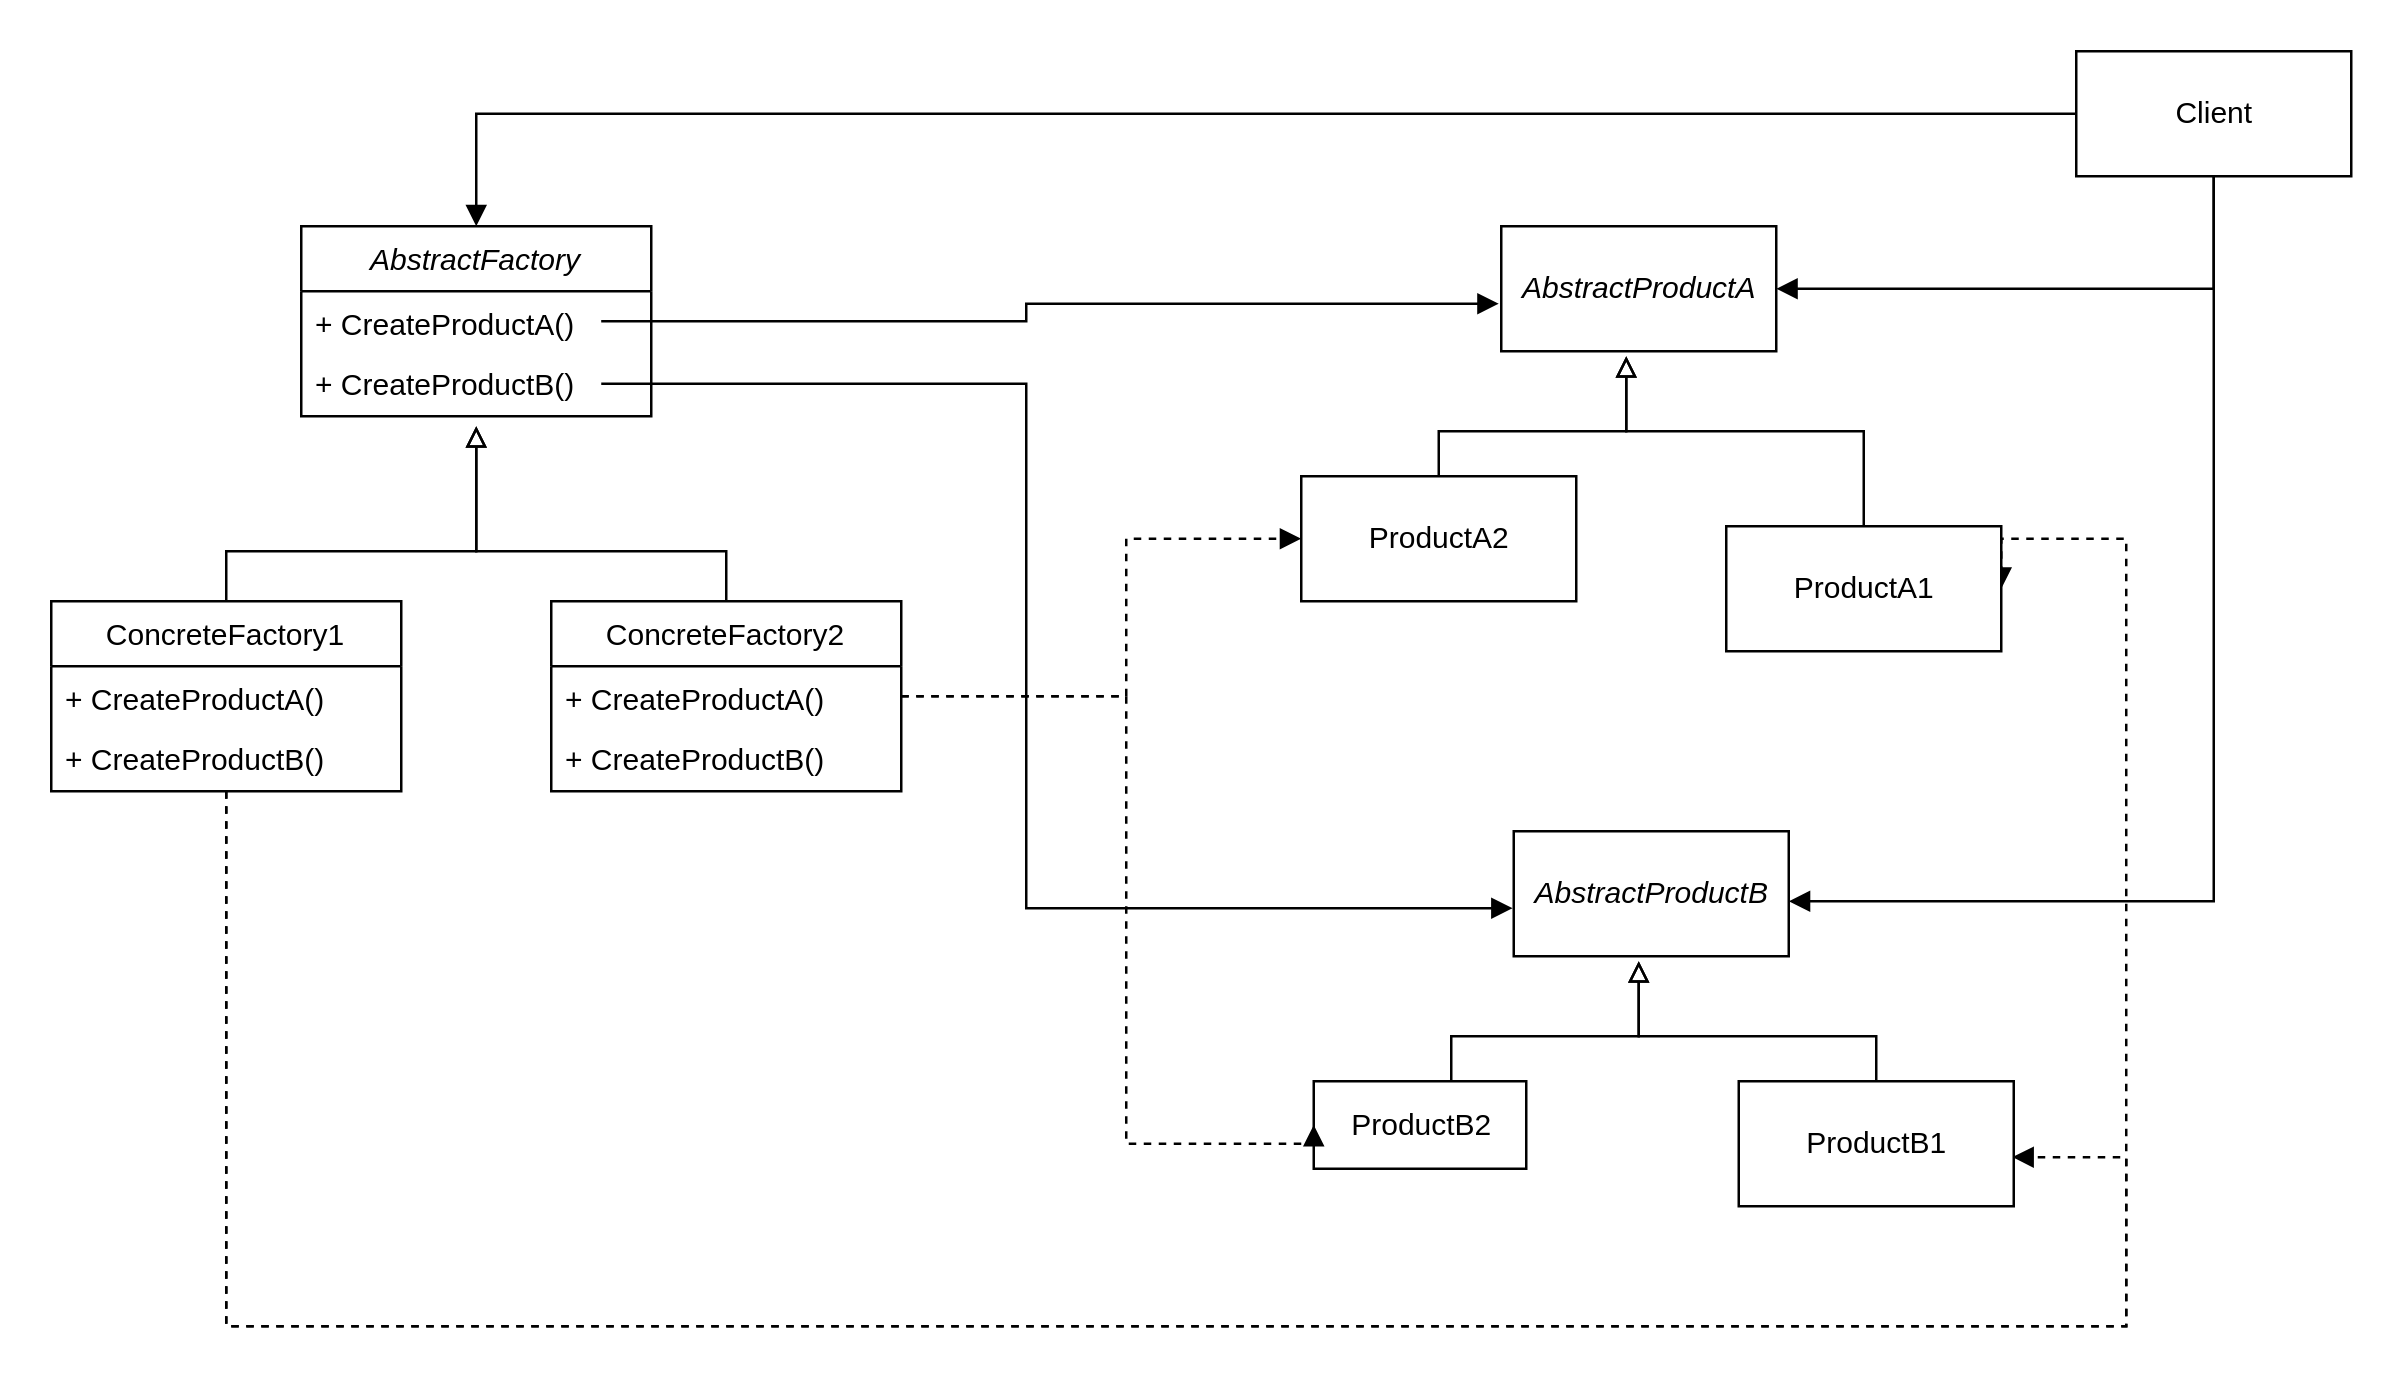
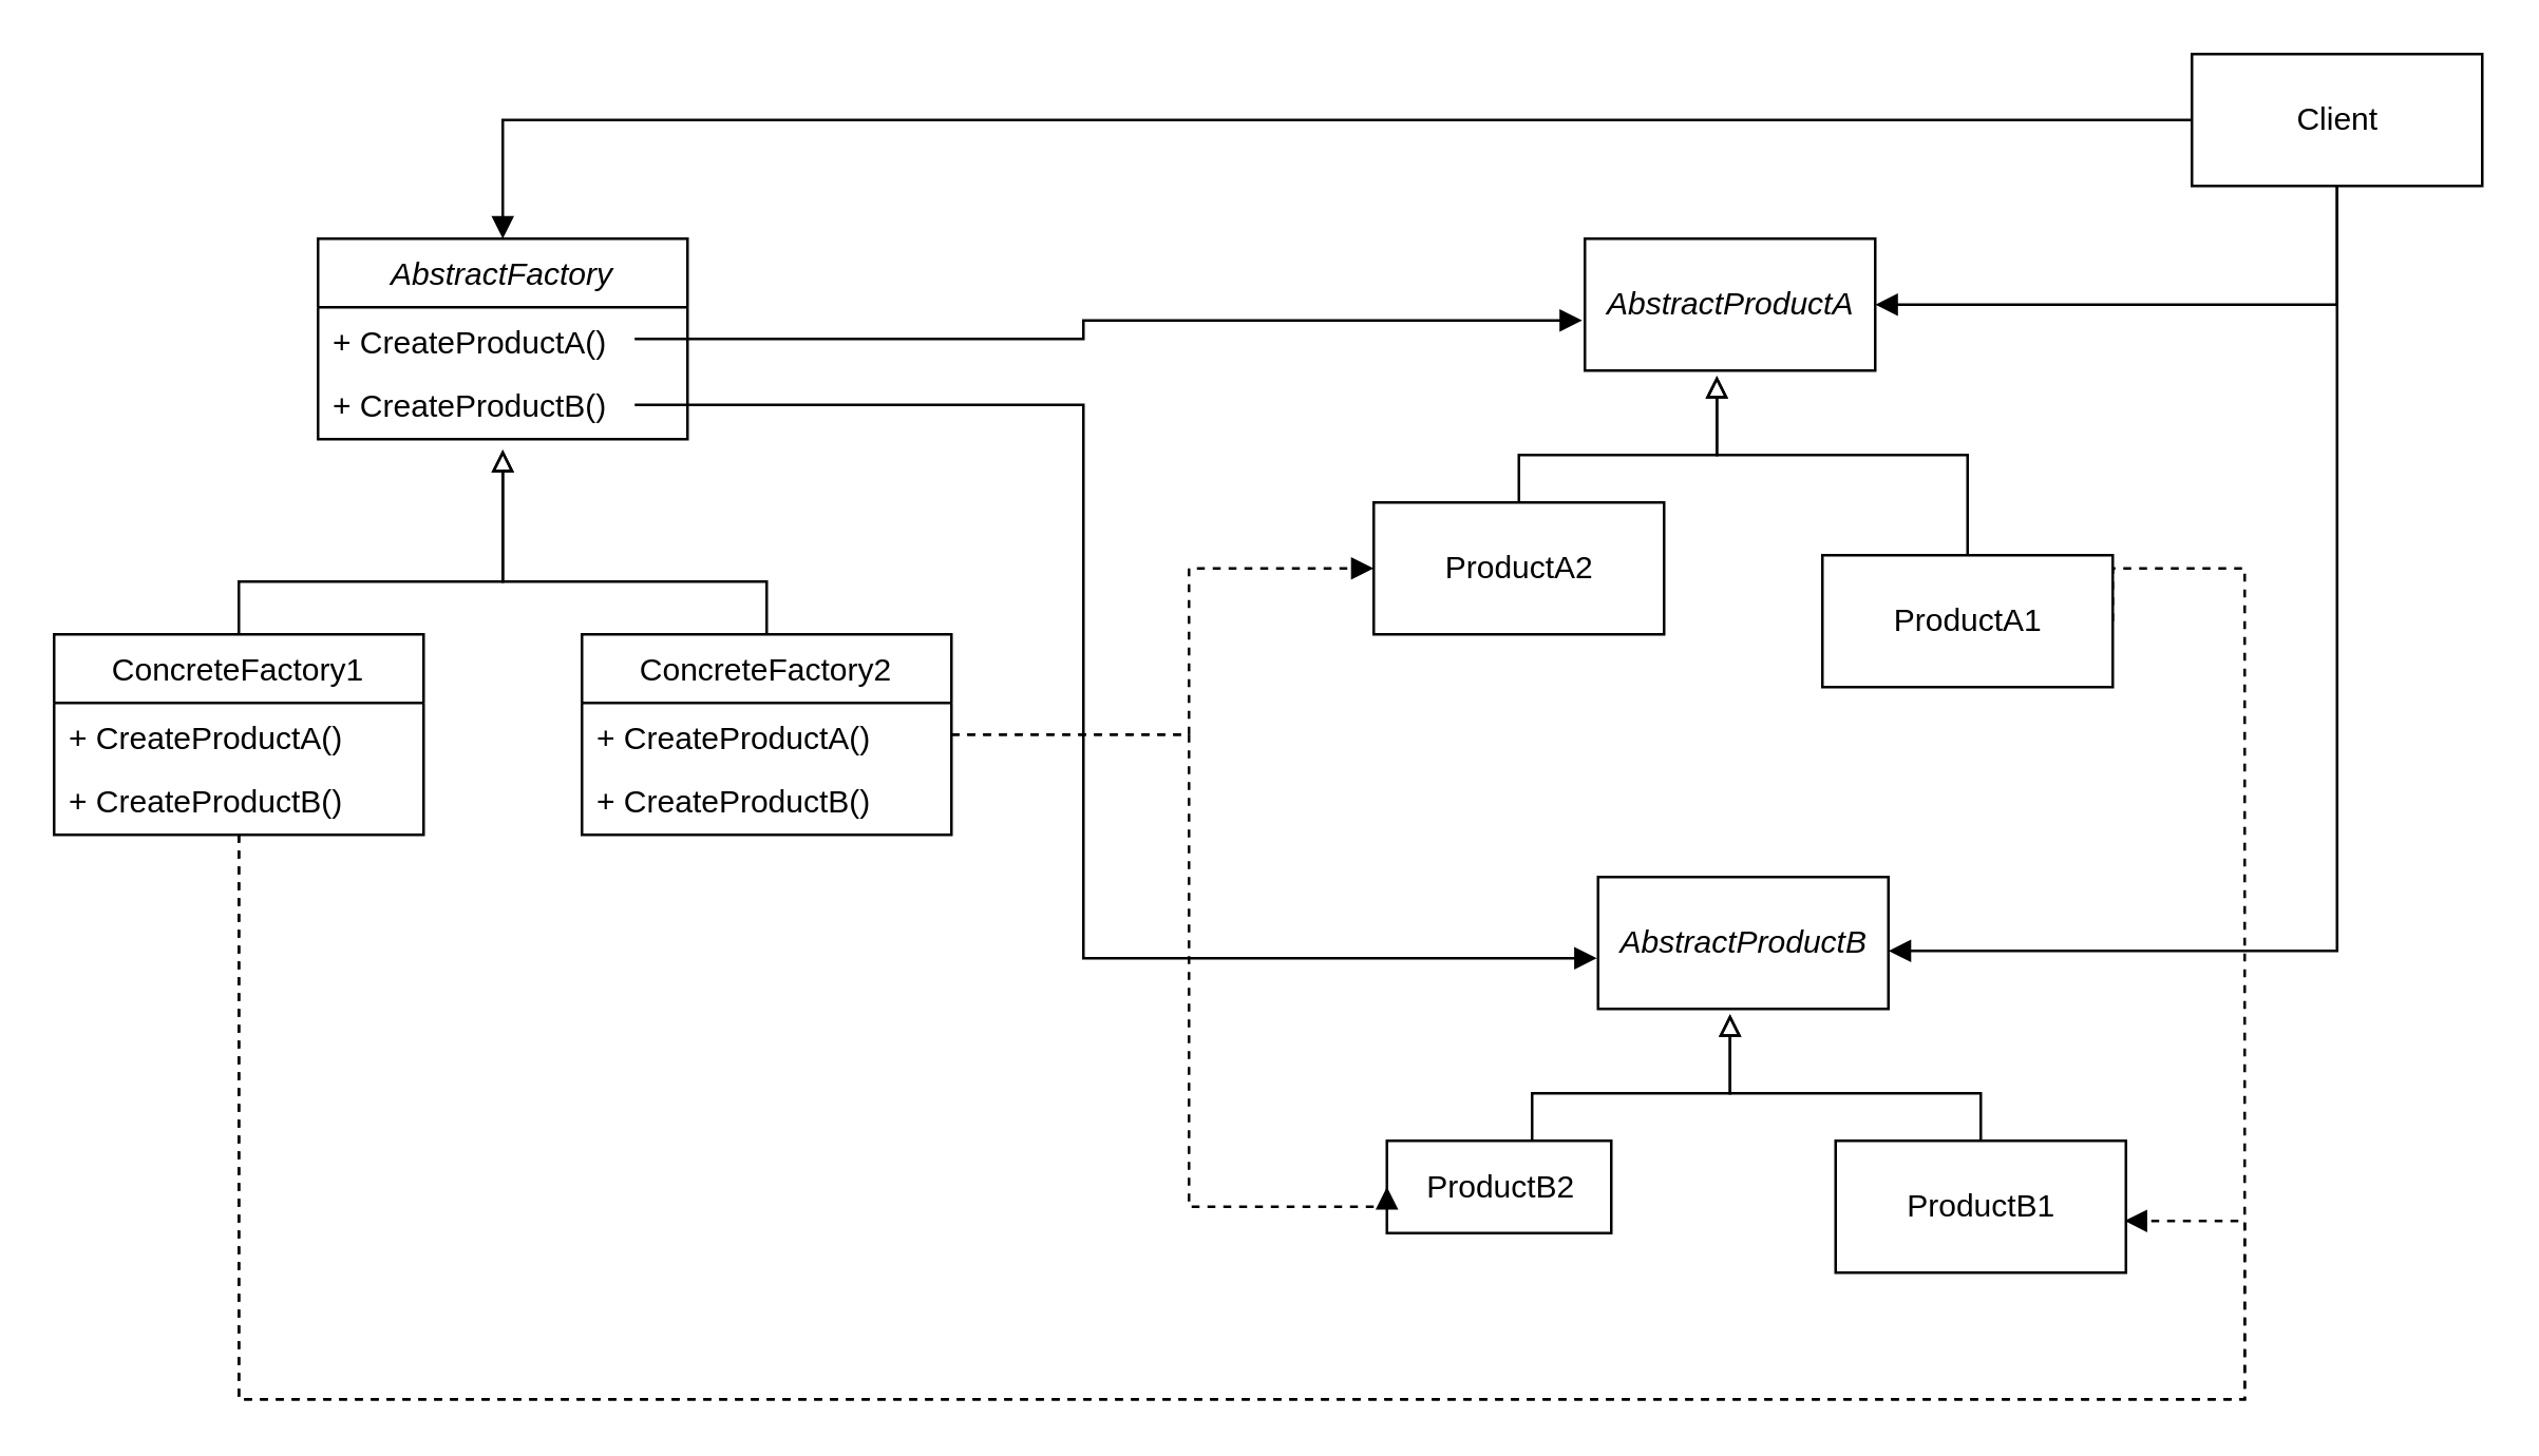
  <mxCell id="0" />
  <mxCell id="1" parent="0" />
  <mxCell id="2" style="edgeStyle=orthogonalEdgeStyle;rounded=0;orthogonalLoop=1;jettySize=auto;html=1;endArrow=block;endFill=1;fontFamily=Times New Roman;exitX=0.857;exitY=0.5;exitDx=0;exitDy=0;exitPerimeter=0;" edge="1" parent="1" source="5"><mxGeometry relative="1" as="geometry"><mxPoint x="599" y="121" as="targetPoint" /><Array as="points"><mxPoint x="410" y="128" /><mxPoint x="410" y="121" /></Array></mxGeometry></mxCell>
  <mxCell id="3" style="edgeStyle=orthogonalEdgeStyle;rounded=0;orthogonalLoop=1;jettySize=auto;html=1;entryX=-0.004;entryY=0.616;entryDx=0;entryDy=0;entryPerimeter=0;endArrow=block;endFill=1;fontFamily=Times New Roman;" edge="1" parent="1" target="23"><mxGeometry relative="1" as="geometry"><mxPoint x="240" y="153" as="sourcePoint" /><Array as="points"><mxPoint x="240" y="153" /><mxPoint x="410" y="153" /><mxPoint x="410" y="363" /></Array></mxGeometry></mxCell>
  <mxCell id="4" value="AbstractFactory" style="swimlane;fontStyle=2;childLayout=stackLayout;horizontal=1;startSize=26;fillColor=none;horizontalStack=0;resizeParent=1;resizeParentMax=0;resizeLast=0;collapsible=1;marginBottom=0;" vertex="1" parent="1"><mxGeometry x="120" y="90" width="140" height="76" as="geometry" /></mxCell>
  <mxCell id="5" value="+ CreateProductA()" style="text;strokeColor=none;fillColor=none;align=left;verticalAlign=top;spacingLeft=4;spacingRight=4;overflow=hidden;rotatable=0;points=[[0,0.5],[1,0.5]];portConstraint=eastwest;" vertex="1" parent="4"><mxGeometry y="26" width="140" height="24" as="geometry" /></mxCell>
  <mxCell id="6" value="+ CreateProductB()" style="text;strokeColor=none;fillColor=none;align=left;verticalAlign=top;spacingLeft=4;spacingRight=4;overflow=hidden;rotatable=0;points=[[0,0.5],[1,0.5]];portConstraint=eastwest;" vertex="1" parent="4"><mxGeometry y="50" width="140" height="26" as="geometry" /></mxCell>
  <mxCell id="7" style="edgeStyle=orthogonalEdgeStyle;rounded=0;orthogonalLoop=1;jettySize=auto;html=1;endArrow=block;endFill=0;" edge="1" parent="1" source="10"><mxGeometry relative="1" as="geometry"><mxPoint x="190" y="170" as="targetPoint" /><Array as="points"><mxPoint x="90" y="220" /><mxPoint x="190" y="220" /></Array></mxGeometry></mxCell>
- <mxCell id="8" style="edgeStyle=orthogonalEdgeStyle;rounded=0;orthogonalLoop=1;jettySize=auto;html=1;entryX=1;entryY=0.5;entryDx=0;entryDy=0;dashed=1;endArrow=block;endFill=1;" edge="1" parent="1" source="10" target="22"><mxGeometry relative="1" as="geometry"><Array as="points"><mxPoint x="90" y="530" /><mxPoint x="850" y="530" /><mxPoint x="850" y="215" /></Array></mxGeometry></mxCell>
+ <mxCell id="8" style="edgeStyle=orthogonalEdgeStyle;rounded=0;orthogonalLoop=1;jettySize=auto;html=1;entryX=1;entryY=0.5;entryDx=0;entryDy=0;dashed=1;endArrow=none;endFill=1;" edge="1" parent="1" source="10" target="22"><mxGeometry relative="1" as="geometry"><Array as="points"><mxPoint x="90" y="530" /><mxPoint x="850" y="530" /><mxPoint x="850" y="215" /></Array></mxGeometry></mxCell>
  <mxCell id="9" style="edgeStyle=orthogonalEdgeStyle;rounded=0;orthogonalLoop=1;jettySize=auto;html=1;entryX=0.995;entryY=0.607;entryDx=0;entryDy=0;entryPerimeter=0;dashed=1;endArrow=block;endFill=1;" edge="1" parent="1" source="10" target="27"><mxGeometry relative="1" as="geometry"><Array as="points"><mxPoint x="90" y="530" /><mxPoint x="850" y="530" /><mxPoint x="850" y="462" /></Array></mxGeometry></mxCell>
  <mxCell id="10" value="ConcreteFactory1" style="swimlane;fontStyle=0;childLayout=stackLayout;horizontal=1;startSize=26;fillColor=none;horizontalStack=0;resizeParent=1;resizeParentMax=0;resizeLast=0;collapsible=1;marginBottom=0;" vertex="1" parent="1"><mxGeometry x="20" y="240" width="140" height="76" as="geometry" /></mxCell>
  <mxCell id="11" value="+ CreateProductA()" style="text;strokeColor=none;fillColor=none;align=left;verticalAlign=top;spacingLeft=4;spacingRight=4;overflow=hidden;rotatable=0;points=[[0,0.5],[1,0.5]];portConstraint=eastwest;" vertex="1" parent="10"><mxGeometry y="26" width="140" height="24" as="geometry" /></mxCell>
  <mxCell id="12" value="+ CreateProductB()" style="text;strokeColor=none;fillColor=none;align=left;verticalAlign=top;spacingLeft=4;spacingRight=4;overflow=hidden;rotatable=0;points=[[0,0.5],[1,0.5]];portConstraint=eastwest;" vertex="1" parent="10"><mxGeometry y="50" width="140" height="26" as="geometry" /></mxCell>
  <mxCell id="13" style="edgeStyle=orthogonalEdgeStyle;rounded=0;orthogonalLoop=1;jettySize=auto;html=1;endArrow=block;endFill=0;" edge="1" parent="1" source="15"><mxGeometry relative="1" as="geometry"><mxPoint x="190" y="170" as="targetPoint" /><Array as="points"><mxPoint x="290" y="220" /><mxPoint x="190" y="220" /></Array></mxGeometry></mxCell>
  <mxCell id="14" style="edgeStyle=orthogonalEdgeStyle;rounded=0;orthogonalLoop=1;jettySize=auto;html=1;endArrow=block;endFill=1;dashed=1;" edge="1" parent="1" source="15" target="20"><mxGeometry relative="1" as="geometry"><Array as="points"><mxPoint x="450" y="278" /><mxPoint x="450" y="215" /></Array></mxGeometry></mxCell>
  <mxCell id="15" value="ConcreteFactory2" style="swimlane;fontStyle=0;childLayout=stackLayout;horizontal=1;startSize=26;fillColor=none;horizontalStack=0;resizeParent=1;resizeParentMax=0;resizeLast=0;collapsible=1;marginBottom=0;" vertex="1" parent="1"><mxGeometry x="220" y="240" width="140" height="76" as="geometry" /></mxCell>
  <mxCell id="16" value="+ CreateProductA()" style="text;strokeColor=none;fillColor=none;align=left;verticalAlign=top;spacingLeft=4;spacingRight=4;overflow=hidden;rotatable=0;points=[[0,0.5],[1,0.5]];portConstraint=eastwest;" vertex="1" parent="15"><mxGeometry y="26" width="140" height="24" as="geometry" /></mxCell>
  <mxCell id="17" value="+ CreateProductB()" style="text;strokeColor=none;fillColor=none;align=left;verticalAlign=top;spacingLeft=4;spacingRight=4;overflow=hidden;rotatable=0;points=[[0,0.5],[1,0.5]];portConstraint=eastwest;" vertex="1" parent="15"><mxGeometry y="50" width="140" height="26" as="geometry" /></mxCell>
  <mxCell id="18" value="&lt;i&gt;AbstractProductA&lt;/i&gt;&lt;br&gt;" style="html=1;" vertex="1" parent="1"><mxGeometry x="600" y="90" width="110" height="50" as="geometry" /></mxCell>
  <mxCell id="19" style="edgeStyle=orthogonalEdgeStyle;rounded=0;orthogonalLoop=1;jettySize=auto;html=1;endArrow=block;endFill=0;" edge="1" parent="1" source="20"><mxGeometry relative="1" as="geometry"><mxPoint x="650" y="142" as="targetPoint" /><Array as="points"><mxPoint x="575" y="172" /><mxPoint x="650" y="172" /></Array></mxGeometry></mxCell>
  <mxCell id="20" value="ProductA2" style="html=1;" vertex="1" parent="1"><mxGeometry x="520" y="190" width="110" height="50" as="geometry" /></mxCell>
  <mxCell id="21" style="edgeStyle=orthogonalEdgeStyle;rounded=0;orthogonalLoop=1;jettySize=auto;html=1;endArrow=block;endFill=0;" edge="1" parent="1" source="22"><mxGeometry relative="1" as="geometry"><mxPoint x="650" y="142" as="targetPoint" /><Array as="points"><mxPoint x="745" y="172" /><mxPoint x="650" y="172" /></Array></mxGeometry></mxCell>
  <mxCell id="22" value="ProductA1" style="html=1;" vertex="1" parent="1"><mxGeometry x="690" y="210" width="110" height="50" as="geometry" /></mxCell>
  <mxCell id="23" value="&lt;i&gt;AbstractProductB&lt;/i&gt;&lt;br&gt;" style="html=1;" vertex="1" parent="1"><mxGeometry x="605" y="332" width="110" height="50" as="geometry" /></mxCell>
  <mxCell id="24" style="edgeStyle=orthogonalEdgeStyle;rounded=0;orthogonalLoop=1;jettySize=auto;html=1;endArrow=block;endFill=0;" edge="1" parent="1" source="25"><mxGeometry relative="1" as="geometry"><mxPoint x="655" y="384" as="targetPoint" /><Array as="points"><mxPoint x="580" y="414" /><mxPoint x="655" y="414" /></Array></mxGeometry></mxCell>
  <mxCell id="25" value="ProductB2" style="html=1;" vertex="1" parent="1"><mxGeometry x="525" y="432" width="85" height="35" as="geometry" /></mxCell>
  <mxCell id="26" style="edgeStyle=orthogonalEdgeStyle;rounded=0;orthogonalLoop=1;jettySize=auto;html=1;endArrow=block;endFill=0;" edge="1" parent="1" source="27"><mxGeometry relative="1" as="geometry"><mxPoint x="655" y="384" as="targetPoint" /><Array as="points"><mxPoint x="750" y="414" /><mxPoint x="655" y="414" /></Array></mxGeometry></mxCell>
  <mxCell id="27" value="ProductB1" style="html=1;" vertex="1" parent="1"><mxGeometry x="695" y="432" width="110" height="50" as="geometry" /></mxCell>
  <mxCell id="28" style="edgeStyle=orthogonalEdgeStyle;rounded=0;orthogonalLoop=1;jettySize=auto;html=1;entryX=0;entryY=0.5;entryDx=0;entryDy=0;dashed=1;endArrow=block;endFill=1;exitX=1;exitY=0.5;exitDx=0;exitDy=0;" edge="1" parent="1" source="16" target="25"><mxGeometry relative="1" as="geometry"><Array as="points"><mxPoint x="450" y="278" /><mxPoint x="450" y="457" /></Array></mxGeometry></mxCell>
  <mxCell id="29" style="edgeStyle=orthogonalEdgeStyle;rounded=0;orthogonalLoop=1;jettySize=auto;html=1;entryX=0.5;entryY=0;entryDx=0;entryDy=0;endArrow=block;endFill=1;" edge="1" parent="1" source="32" target="4"><mxGeometry relative="1" as="geometry" /></mxCell>
  <mxCell id="30" style="edgeStyle=orthogonalEdgeStyle;rounded=0;orthogonalLoop=1;jettySize=auto;html=1;entryX=1;entryY=0.5;entryDx=0;entryDy=0;endArrow=block;endFill=1;" edge="1" parent="1" source="32" target="18"><mxGeometry relative="1" as="geometry"><Array as="points"><mxPoint x="885" y="115" /></Array></mxGeometry></mxCell>
  <mxCell id="31" style="edgeStyle=orthogonalEdgeStyle;rounded=0;orthogonalLoop=1;jettySize=auto;html=1;endArrow=block;endFill=1;" edge="1" parent="1" source="32"><mxGeometry relative="1" as="geometry"><mxPoint x="715" y="360" as="targetPoint" /><Array as="points"><mxPoint x="885" y="360" /><mxPoint x="715" y="360" /></Array></mxGeometry></mxCell>
  <mxCell id="32" value="Client" style="html=1;" vertex="1" parent="1"><mxGeometry x="830" y="20" width="110" height="50" as="geometry" /></mxCell>
